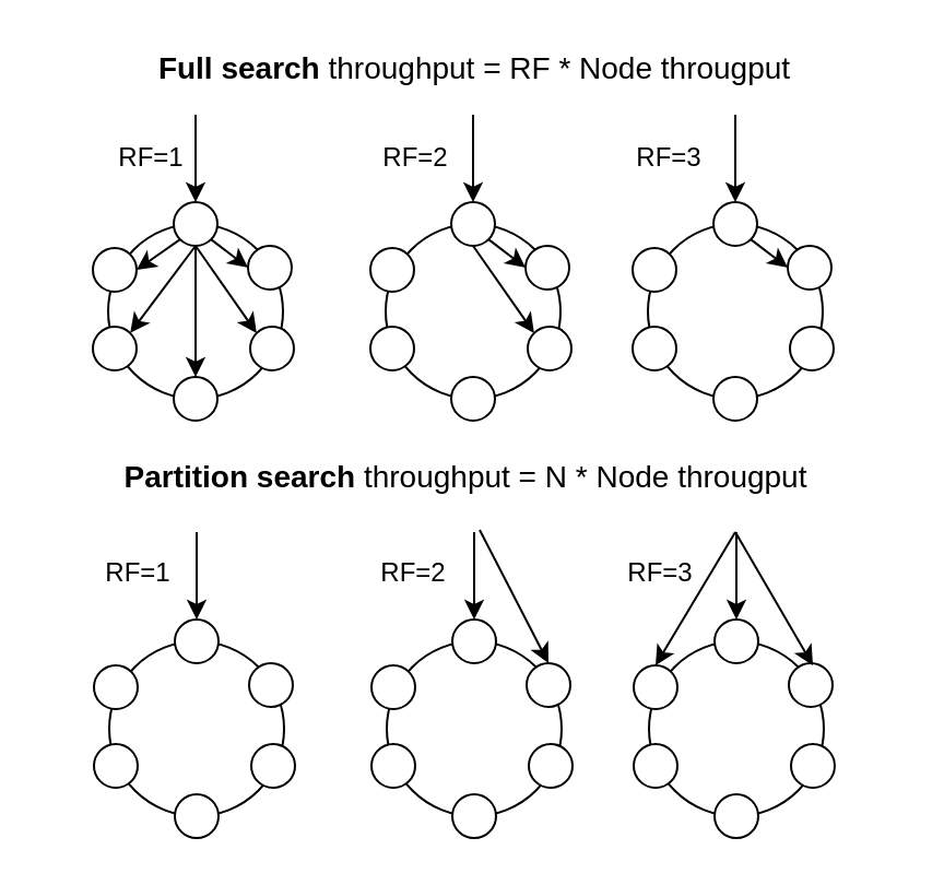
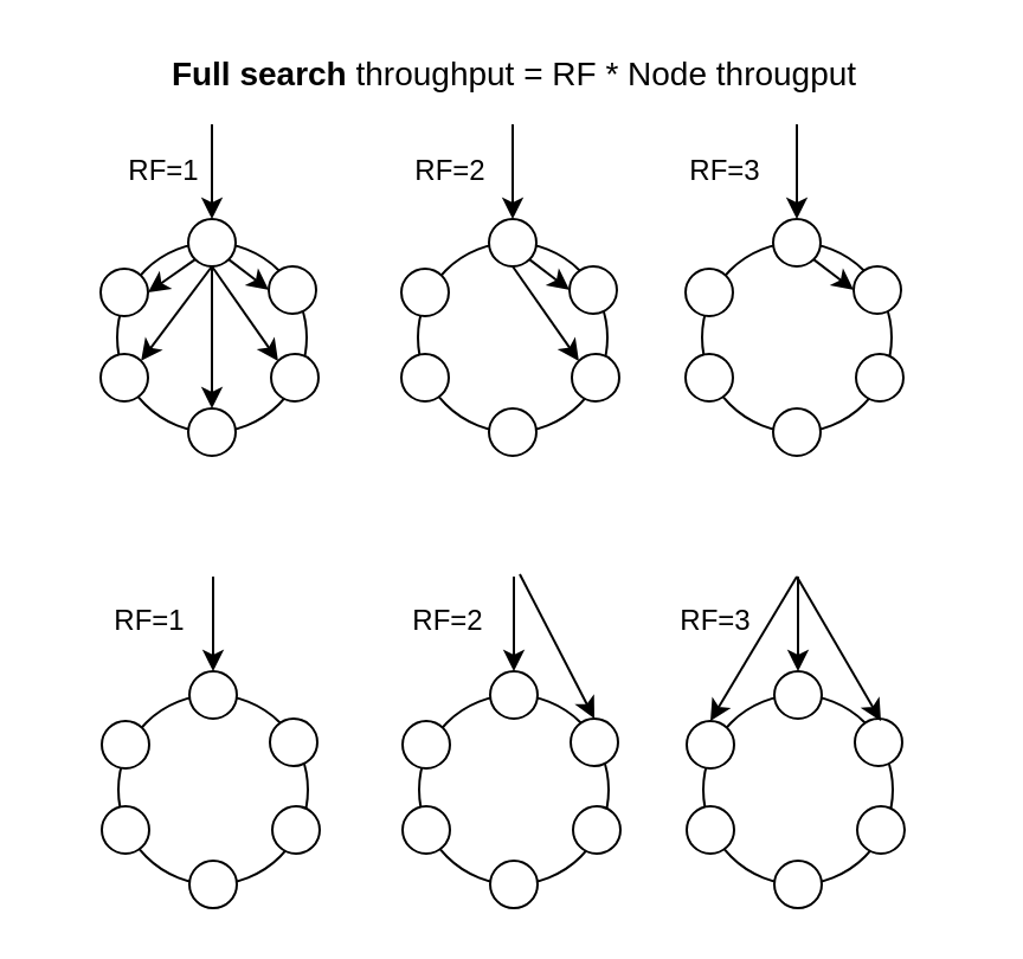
  <mxCell id="0" />
  <mxCell id="1" parent="0" />
  <mxCell id="2" value="" style="ellipse;whiteSpace=wrap;html=1;aspect=fixed;" vertex="1" parent="1"><mxGeometry x="49" y="102" width="80" height="80" as="geometry" /></mxCell>
  <mxCell id="3" value="" style="ellipse;whiteSpace=wrap;html=1;" vertex="1" parent="1"><mxGeometry x="114" y="149" width="20" height="20" as="geometry" /></mxCell>
  <mxCell id="4" value="" style="ellipse;whiteSpace=wrap;html=1;" vertex="1" parent="1"><mxGeometry x="42" y="149" width="20" height="20" as="geometry" /></mxCell>
  <mxCell id="5" value="" style="ellipse;whiteSpace=wrap;html=1;" vertex="1" parent="1"><mxGeometry x="113" y="112" width="20" height="20" as="geometry" /></mxCell>
  <mxCell id="6" value="" style="ellipse;whiteSpace=wrap;html=1;" vertex="1" parent="1"><mxGeometry x="42" y="113" width="20" height="20" as="geometry" /></mxCell>
  <mxCell id="7" value="" style="ellipse;whiteSpace=wrap;html=1;" vertex="1" parent="1"><mxGeometry x="79" y="92" width="20" height="20" as="geometry" /></mxCell>
  <mxCell id="8" value="" style="ellipse;whiteSpace=wrap;html=1;" vertex="1" parent="1"><mxGeometry x="79" y="172" width="20" height="20" as="geometry" /></mxCell>
  <mxCell id="9" value="" style="endArrow=classic;html=1;entryX=0.5;entryY=0;entryDx=0;entryDy=0;" edge="1" parent="1" target="7"><mxGeometry width="50" height="50" relative="1" as="geometry"><mxPoint x="89" y="52" as="sourcePoint" /><mxPoint x="109" y="-28" as="targetPoint" /></mxGeometry></mxCell>
  <mxCell id="10" value="" style="endArrow=classic;html=1;entryX=1;entryY=0.5;entryDx=0;entryDy=0;exitX=0;exitY=1;exitDx=0;exitDy=0;" edge="1" parent="1" source="7" target="6"><mxGeometry width="50" height="50" relative="1" as="geometry"><mxPoint x="87" y="109" as="sourcePoint" /><mxPoint x="87" y="149" as="targetPoint" /></mxGeometry></mxCell>
  <mxCell id="11" value="" style="endArrow=classic;html=1;entryX=1;entryY=0;entryDx=0;entryDy=0;exitX=0.5;exitY=1;exitDx=0;exitDy=0;" edge="1" parent="1" source="7" target="4"><mxGeometry width="50" height="50" relative="1" as="geometry"><mxPoint x="97" y="119" as="sourcePoint" /><mxPoint x="72" y="133" as="targetPoint" /></mxGeometry></mxCell>
  <mxCell id="12" value="" style="endArrow=classic;html=1;entryX=0.5;entryY=0;entryDx=0;entryDy=0;" edge="1" parent="1" target="8"><mxGeometry width="50" height="50" relative="1" as="geometry"><mxPoint x="89" y="112" as="sourcePoint" /><mxPoint x="69.071" y="161.929" as="targetPoint" /></mxGeometry></mxCell>
  <mxCell id="13" value="" style="endArrow=classic;html=1;entryX=0;entryY=0;entryDx=0;entryDy=0;exitX=0.5;exitY=1;exitDx=0;exitDy=0;" edge="1" parent="1" source="7" target="3"><mxGeometry width="50" height="50" relative="1" as="geometry"><mxPoint x="99" y="122" as="sourcePoint" /><mxPoint x="99" y="182" as="targetPoint" /></mxGeometry></mxCell>
  <mxCell id="14" value="" style="endArrow=classic;html=1;entryX=0;entryY=0.5;entryDx=0;entryDy=0;exitX=1;exitY=1;exitDx=0;exitDy=0;" edge="1" parent="1" source="7" target="5"><mxGeometry width="50" height="50" relative="1" as="geometry"><mxPoint x="99" y="122" as="sourcePoint" /><mxPoint x="126.929" y="161.929" as="targetPoint" /></mxGeometry></mxCell>
  <mxCell id="15" value="RF=1" style="text;html=1;strokeColor=none;fillColor=none;align=center;verticalAlign=middle;whiteSpace=wrap;rounded=0;" vertex="1" parent="1"><mxGeometry x="49" y="62" width="40" height="20" as="geometry" /></mxCell>
  <mxCell id="16" value="" style="ellipse;whiteSpace=wrap;html=1;aspect=fixed;" vertex="1" parent="1"><mxGeometry x="176" y="102" width="80" height="80" as="geometry" /></mxCell>
  <mxCell id="17" value="" style="ellipse;whiteSpace=wrap;html=1;" vertex="1" parent="1"><mxGeometry x="241" y="149" width="20" height="20" as="geometry" /></mxCell>
  <mxCell id="18" value="" style="ellipse;whiteSpace=wrap;html=1;" vertex="1" parent="1"><mxGeometry x="169" y="149" width="20" height="20" as="geometry" /></mxCell>
  <mxCell id="19" value="" style="ellipse;whiteSpace=wrap;html=1;" vertex="1" parent="1"><mxGeometry x="240" y="112" width="20" height="20" as="geometry" /></mxCell>
  <mxCell id="20" value="" style="ellipse;whiteSpace=wrap;html=1;" vertex="1" parent="1"><mxGeometry x="169" y="113" width="20" height="20" as="geometry" /></mxCell>
  <mxCell id="21" value="" style="ellipse;whiteSpace=wrap;html=1;" vertex="1" parent="1"><mxGeometry x="206" y="92" width="20" height="20" as="geometry" /></mxCell>
  <mxCell id="22" value="" style="ellipse;whiteSpace=wrap;html=1;" vertex="1" parent="1"><mxGeometry x="206" y="172" width="20" height="20" as="geometry" /></mxCell>
  <mxCell id="23" value="" style="endArrow=classic;html=1;entryX=0.5;entryY=0;entryDx=0;entryDy=0;" edge="1" parent="1" target="21"><mxGeometry width="50" height="50" relative="1" as="geometry"><mxPoint x="216" y="52" as="sourcePoint" /><mxPoint x="236" y="-28" as="targetPoint" /></mxGeometry></mxCell>
  <mxCell id="24" value="" style="endArrow=classic;html=1;entryX=0;entryY=0;entryDx=0;entryDy=0;exitX=0.5;exitY=1;exitDx=0;exitDy=0;" edge="1" parent="1" source="21" target="17"><mxGeometry width="50" height="50" relative="1" as="geometry"><mxPoint x="226" y="122" as="sourcePoint" /><mxPoint x="226" y="182" as="targetPoint" /></mxGeometry></mxCell>
  <mxCell id="25" value="" style="endArrow=classic;html=1;entryX=0;entryY=0.5;entryDx=0;entryDy=0;exitX=1;exitY=1;exitDx=0;exitDy=0;" edge="1" parent="1" source="21" target="19"><mxGeometry width="50" height="50" relative="1" as="geometry"><mxPoint x="226" y="122" as="sourcePoint" /><mxPoint x="253.929" y="161.929" as="targetPoint" /></mxGeometry></mxCell>
  <mxCell id="26" value="RF=2" style="text;html=1;strokeColor=none;fillColor=none;align=center;verticalAlign=middle;whiteSpace=wrap;rounded=0;" vertex="1" parent="1"><mxGeometry x="169.5" y="62" width="40" height="20" as="geometry" /></mxCell>
  <mxCell id="27" value="" style="ellipse;whiteSpace=wrap;html=1;aspect=fixed;" vertex="1" parent="1"><mxGeometry x="296" y="102" width="80" height="80" as="geometry" /></mxCell>
  <mxCell id="28" value="" style="ellipse;whiteSpace=wrap;html=1;" vertex="1" parent="1"><mxGeometry x="361" y="149" width="20" height="20" as="geometry" /></mxCell>
  <mxCell id="29" value="" style="ellipse;whiteSpace=wrap;html=1;" vertex="1" parent="1"><mxGeometry x="289" y="149" width="20" height="20" as="geometry" /></mxCell>
  <mxCell id="30" value="" style="ellipse;whiteSpace=wrap;html=1;" vertex="1" parent="1"><mxGeometry x="360" y="112" width="20" height="20" as="geometry" /></mxCell>
  <mxCell id="31" value="" style="ellipse;whiteSpace=wrap;html=1;" vertex="1" parent="1"><mxGeometry x="289" y="113" width="20" height="20" as="geometry" /></mxCell>
  <mxCell id="32" value="" style="ellipse;whiteSpace=wrap;html=1;" vertex="1" parent="1"><mxGeometry x="326" y="92" width="20" height="20" as="geometry" /></mxCell>
  <mxCell id="33" value="" style="ellipse;whiteSpace=wrap;html=1;" vertex="1" parent="1"><mxGeometry x="326" y="172" width="20" height="20" as="geometry" /></mxCell>
  <mxCell id="34" value="" style="endArrow=classic;html=1;entryX=0.5;entryY=0;entryDx=0;entryDy=0;" edge="1" parent="1" target="32"><mxGeometry width="50" height="50" relative="1" as="geometry"><mxPoint x="336" y="52" as="sourcePoint" /><mxPoint x="356" y="-28" as="targetPoint" /></mxGeometry></mxCell>
  <mxCell id="35" value="" style="endArrow=classic;html=1;entryX=0;entryY=0.5;entryDx=0;entryDy=0;exitX=1;exitY=1;exitDx=0;exitDy=0;" edge="1" parent="1" source="32" target="30"><mxGeometry width="50" height="50" relative="1" as="geometry"><mxPoint x="346" y="122" as="sourcePoint" /><mxPoint x="373.929" y="161.929" as="targetPoint" /></mxGeometry></mxCell>
  <mxCell id="36" value="RF=3" style="text;html=1;strokeColor=none;fillColor=none;align=center;verticalAlign=middle;whiteSpace=wrap;rounded=0;" vertex="1" parent="1"><mxGeometry x="286" y="62" width="40" height="20" as="geometry" /></mxCell>
  <mxCell id="37" value="" style="ellipse;whiteSpace=wrap;html=1;aspect=fixed;" vertex="1" parent="1"><mxGeometry x="49.5" y="293" width="80" height="80" as="geometry" /></mxCell>
  <mxCell id="38" value="" style="ellipse;whiteSpace=wrap;html=1;" vertex="1" parent="1"><mxGeometry x="114.5" y="340" width="20" height="20" as="geometry" /></mxCell>
  <mxCell id="39" value="" style="ellipse;whiteSpace=wrap;html=1;" vertex="1" parent="1"><mxGeometry x="42.5" y="340" width="20" height="20" as="geometry" /></mxCell>
  <mxCell id="40" value="" style="ellipse;whiteSpace=wrap;html=1;" vertex="1" parent="1"><mxGeometry x="113.5" y="303" width="20" height="20" as="geometry" /></mxCell>
  <mxCell id="41" value="" style="ellipse;whiteSpace=wrap;html=1;" vertex="1" parent="1"><mxGeometry x="42.5" y="304" width="20" height="20" as="geometry" /></mxCell>
  <mxCell id="42" value="" style="ellipse;whiteSpace=wrap;html=1;" vertex="1" parent="1"><mxGeometry x="79.5" y="283" width="20" height="20" as="geometry" /></mxCell>
  <mxCell id="43" value="" style="ellipse;whiteSpace=wrap;html=1;" vertex="1" parent="1"><mxGeometry x="79.5" y="363" width="20" height="20" as="geometry" /></mxCell>
  <mxCell id="44" value="" style="endArrow=classic;html=1;entryX=0.5;entryY=0;entryDx=0;entryDy=0;" edge="1" parent="1" target="42"><mxGeometry width="50" height="50" relative="1" as="geometry"><mxPoint x="89.5" y="243" as="sourcePoint" /><mxPoint x="109.5" y="163" as="targetPoint" /></mxGeometry></mxCell>
  <mxCell id="45" value="RF=1" style="text;html=1;strokeColor=none;fillColor=none;align=center;verticalAlign=middle;whiteSpace=wrap;rounded=0;" vertex="1" parent="1"><mxGeometry x="42.5" y="252" width="40" height="20" as="geometry" /></mxCell>
  <mxCell id="46" value="" style="ellipse;whiteSpace=wrap;html=1;aspect=fixed;" vertex="1" parent="1"><mxGeometry x="176.5" y="293" width="80" height="80" as="geometry" /></mxCell>
  <mxCell id="47" value="" style="ellipse;whiteSpace=wrap;html=1;" vertex="1" parent="1"><mxGeometry x="241.5" y="340" width="20" height="20" as="geometry" /></mxCell>
  <mxCell id="48" value="" style="ellipse;whiteSpace=wrap;html=1;" vertex="1" parent="1"><mxGeometry x="169.5" y="340" width="20" height="20" as="geometry" /></mxCell>
  <mxCell id="49" value="" style="ellipse;whiteSpace=wrap;html=1;" vertex="1" parent="1"><mxGeometry x="240.5" y="303" width="20" height="20" as="geometry" /></mxCell>
  <mxCell id="50" value="" style="ellipse;whiteSpace=wrap;html=1;" vertex="1" parent="1"><mxGeometry x="169.5" y="304" width="20" height="20" as="geometry" /></mxCell>
  <mxCell id="51" value="" style="ellipse;whiteSpace=wrap;html=1;" vertex="1" parent="1"><mxGeometry x="206.5" y="283" width="20" height="20" as="geometry" /></mxCell>
  <mxCell id="52" value="" style="ellipse;whiteSpace=wrap;html=1;" vertex="1" parent="1"><mxGeometry x="206.5" y="363" width="20" height="20" as="geometry" /></mxCell>
  <mxCell id="53" value="" style="endArrow=classic;html=1;entryX=0.5;entryY=0;entryDx=0;entryDy=0;" edge="1" parent="1" target="51"><mxGeometry width="50" height="50" relative="1" as="geometry"><mxPoint x="216.5" y="243" as="sourcePoint" /><mxPoint x="236.5" y="163" as="targetPoint" /></mxGeometry></mxCell>
  <mxCell id="54" value="RF=2" style="text;html=1;strokeColor=none;fillColor=none;align=center;verticalAlign=middle;whiteSpace=wrap;rounded=0;" vertex="1" parent="1"><mxGeometry x="169" y="252" width="40" height="20" as="geometry" /></mxCell>
  <mxCell id="55" value="" style="ellipse;whiteSpace=wrap;html=1;aspect=fixed;" vertex="1" parent="1"><mxGeometry x="296.5" y="293" width="80" height="80" as="geometry" /></mxCell>
  <mxCell id="56" value="" style="ellipse;whiteSpace=wrap;html=1;" vertex="1" parent="1"><mxGeometry x="361.5" y="340" width="20" height="20" as="geometry" /></mxCell>
  <mxCell id="57" value="" style="ellipse;whiteSpace=wrap;html=1;" vertex="1" parent="1"><mxGeometry x="289.5" y="340" width="20" height="20" as="geometry" /></mxCell>
  <mxCell id="58" value="" style="ellipse;whiteSpace=wrap;html=1;" vertex="1" parent="1"><mxGeometry x="360.5" y="303" width="20" height="20" as="geometry" /></mxCell>
  <mxCell id="59" value="" style="ellipse;whiteSpace=wrap;html=1;" vertex="1" parent="1"><mxGeometry x="289.5" y="304" width="20" height="20" as="geometry" /></mxCell>
  <mxCell id="60" value="" style="ellipse;whiteSpace=wrap;html=1;" vertex="1" parent="1"><mxGeometry x="326.5" y="283" width="20" height="20" as="geometry" /></mxCell>
  <mxCell id="61" value="" style="ellipse;whiteSpace=wrap;html=1;" vertex="1" parent="1"><mxGeometry x="326.5" y="363" width="20" height="20" as="geometry" /></mxCell>
  <mxCell id="62" value="" style="endArrow=classic;html=1;entryX=0.5;entryY=0;entryDx=0;entryDy=0;" edge="1" parent="1" target="60"><mxGeometry width="50" height="50" relative="1" as="geometry"><mxPoint x="336.5" y="243" as="sourcePoint" /><mxPoint x="356.5" y="163" as="targetPoint" /></mxGeometry></mxCell>
  <mxCell id="63" value="RF=3" style="text;html=1;strokeColor=none;fillColor=none;align=center;verticalAlign=middle;whiteSpace=wrap;rounded=0;" vertex="1" parent="1"><mxGeometry x="281.5" y="252" width="40" height="20" as="geometry" /></mxCell>
  <mxCell id="64" value="&lt;b style=&quot;font-size: 14px;&quot;&gt;Full search&lt;/b&gt; throughput = RF * Node througput" style="text;html=1;strokeColor=none;fillColor=none;align=center;verticalAlign=middle;whiteSpace=wrap;rounded=0;strokeWidth=2;fontSize=14;" vertex="1" parent="1"><mxGeometry x="23.5" y="20.5" width="386" height="20" as="geometry" /></mxCell>
  <mxCell id="65" value="" style="endArrow=classic;html=1;entryX=0.5;entryY=0;entryDx=0;entryDy=0;" edge="1" parent="1" target="49"><mxGeometry width="50" height="50" relative="1" as="geometry"><mxPoint x="219" y="242" as="sourcePoint" /><mxPoint x="226.5" y="293" as="targetPoint" /></mxGeometry></mxCell>
  <mxCell id="66" value="" style="endArrow=classic;html=1;entryX=0.5;entryY=0;entryDx=0;entryDy=0;" edge="1" parent="1"><mxGeometry width="50" height="50" relative="1" as="geometry"><mxPoint x="336" y="243" as="sourcePoint" /><mxPoint x="371.5" y="304" as="targetPoint" /></mxGeometry></mxCell>
  <mxCell id="67" value="" style="endArrow=classic;html=1;entryX=0.5;entryY=0;entryDx=0;entryDy=0;" edge="1" parent="1" target="59"><mxGeometry width="50" height="50" relative="1" as="geometry"><mxPoint x="336" y="243" as="sourcePoint" /><mxPoint x="336" y="304" as="targetPoint" /></mxGeometry></mxCell>
- <mxCell id="68" value="&lt;b style=&quot;font-size: 14px&quot;&gt;Partition search&lt;/b&gt; throughput = N * Node througput" style="text;html=1;strokeColor=none;fillColor=none;align=center;verticalAlign=middle;whiteSpace=wrap;rounded=0;strokeWidth=2;fontSize=14;" vertex="1" parent="1"><mxGeometry x="20" y="208" width="386" height="20" as="geometry" /></mxCell>
